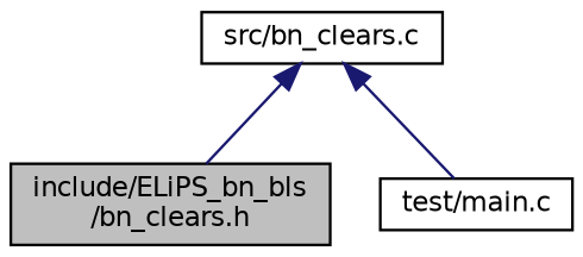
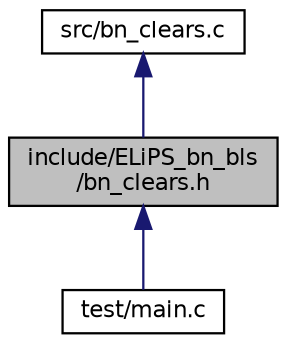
  digraph {
    node [color=black fillcolor=white fontname=Helvetica fontsize=10 shape=record style=filled]
    edge [color=midnightblue dir=back fontname=Helvetica fontsize=10 labelfontname=Helvetica labelfontsize=10 style=solid]
    n1 [fillcolor=grey75 fontcolor=black height=0.2 label="include/ELiPS_bn_bls\l/bn_clears.h" width=0.4]
    n2 [height=0.2 label="test/main.c" width=0.4]
    n3 [height=0.2 label="src/bn_clears.c" width=0.4]
-   n3 -> n2
+   n1 -> n2
    n3 -> n1
  }
